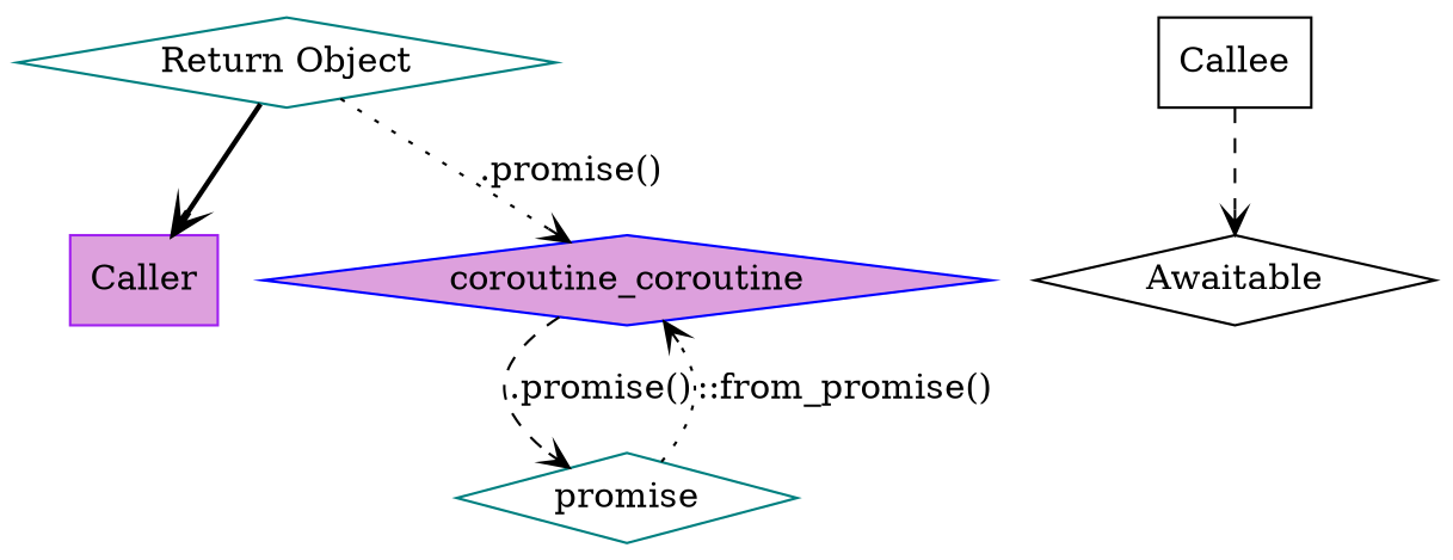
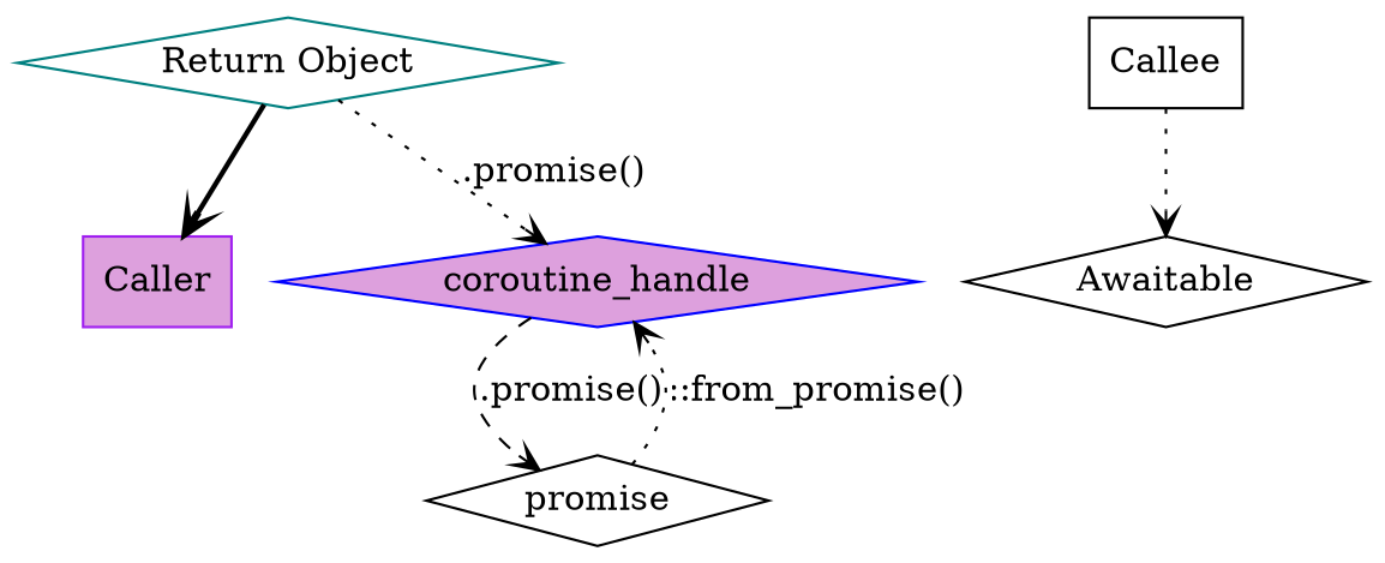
  digraph {
    node [color=teal fillcolor=white shape=diamond style=filled]
    edge [arrowhead=vee style=dotted]
    n1 [color=purple fillcolor=plum label=Caller shape=box]
    n2 [label="Return Object"]
-   n3 [color=blue fillcolor=plum label=coroutine_coroutine]
+   n3 [color=blue fillcolor=plum label=coroutine_handle]
    n4 [color=black label=Callee shape=box]
    n5 [color=black label=Awaitable]
-   n6 [label=promise]
+   n6 [color=black label=promise]
    n2 -> n1 [style=bold]
    n2 -> n3 [label=".promise()"]
    n3 -> n6 [label=".promise()" style=dashed]
-   n4 -> n5 [style=dashed]
+   n4 -> n5
    n6 -> n3 [label="::from_promise()"]
  }
